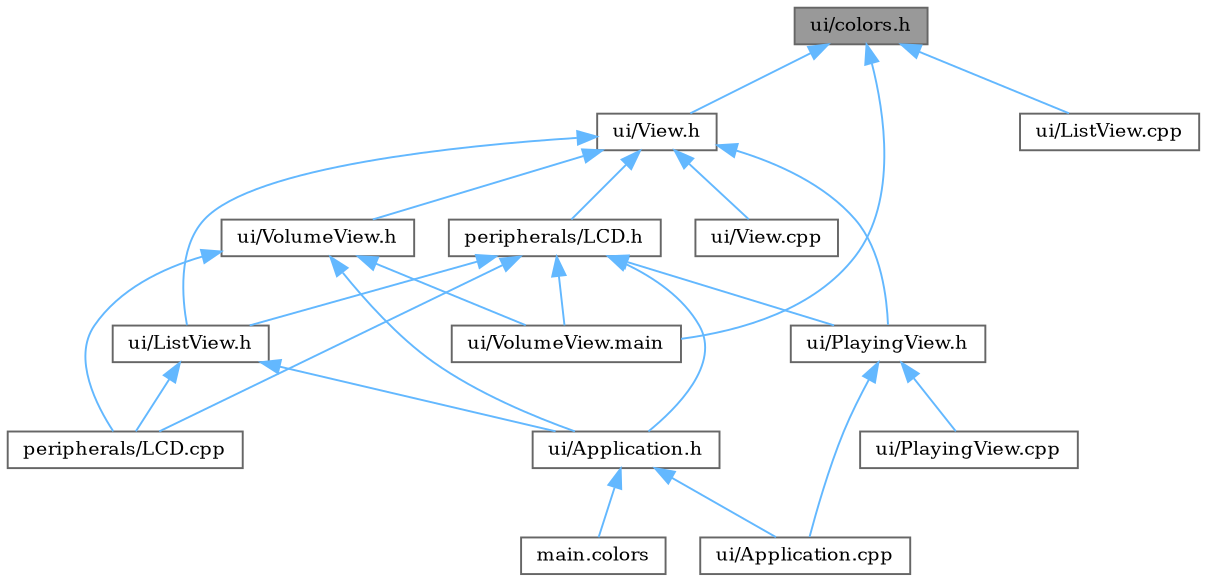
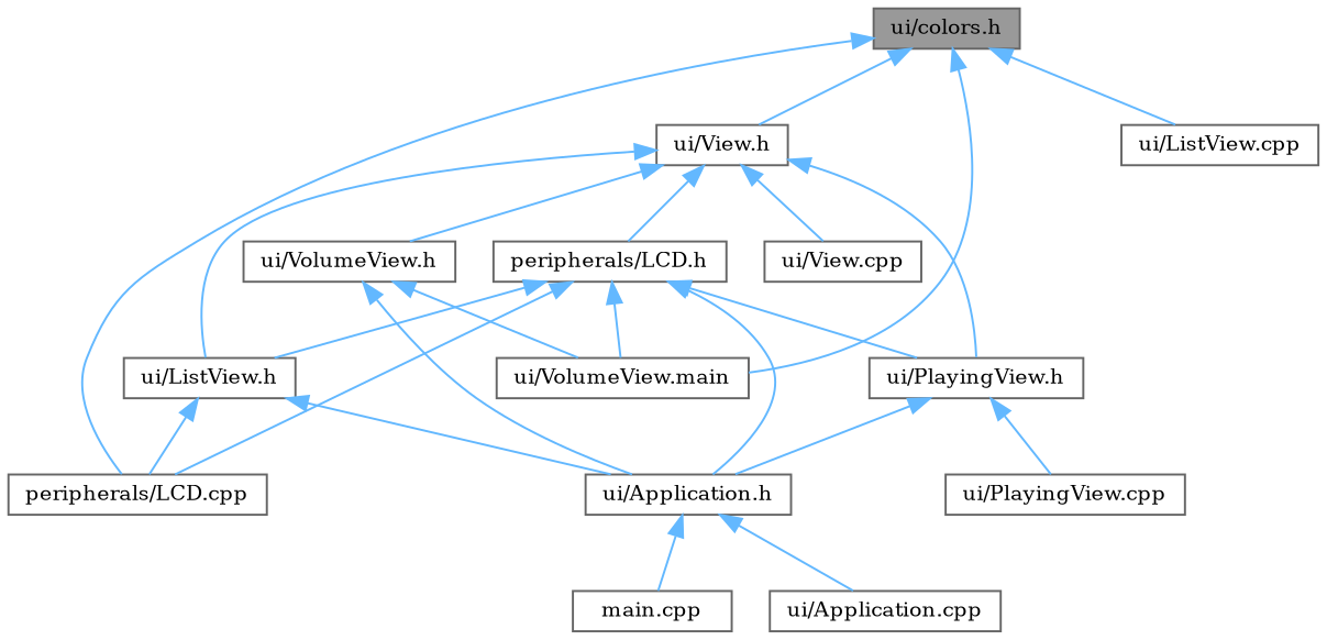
  digraph {
    fontname="DejaVu Serif"
    node [color=grey40 fillcolor=white fontname="DejaVu Serif" fontsize=10 shape=box style=filled]
    edge [color=steelblue1 dir=back fontname="DejaVu Serif" fontsize=10 labelfontname=Helvetica labelfontsize=10 style=solid]
    n1 [color=gray40 fillcolor=grey60 fontcolor=black height=0.2 label="ui/colors.h" width=0.4]
    n2 [height=0.2 label="peripherals/LCD.cpp" width=0.4]
    n3 [height=0.2 label="ui/ListView.cpp" width=0.4]
    n4 [height=0.2 label="ui/View.h" width=0.4]
    n5 [height=0.2 label="ui/VolumeView.main" width=0.4]
    n6 [height=0.2 label="ui/View.cpp" width=0.4]
    n7 [height=0.2 label="peripherals/LCD.h" width=0.4]
    n8 [height=0.2 label="ui/ListView.h" width=0.4]
    n9 [height=0.2 label="ui/PlayingView.h" width=0.4]
    n10 [height=0.2 label="ui/VolumeView.h" width=0.4]
    n11 [height=0.2 label="ui/Application.h" width=0.4]
    n12 [height=0.2 label="ui/PlayingView.cpp" width=0.4]
-   n13 [height=0.2 label="main.colors" width=0.4]
+   n13 [height=0.2 label="main.cpp" width=0.4]
    n14 [height=0.2 label="ui/Application.cpp" width=0.4]
-   n10 -> n2
+   n1 -> n2
    n1 -> n3
    n1 -> n4
    n1 -> n5
    n4 -> n6
    n4 -> n7
    n4 -> n8
    n4 -> n9
    n4 -> n10
    n7 -> n2
    n7 -> n5
    n7 -> n8
    n7 -> n9
    n7 -> n11
    n8 -> n2
    n8 -> n11
-   n9 -> n14
+   n9 -> n11
    n9 -> n12
    n10 -> n5
    n10 -> n11
    n11 -> n13
    n11 -> n14
  }
